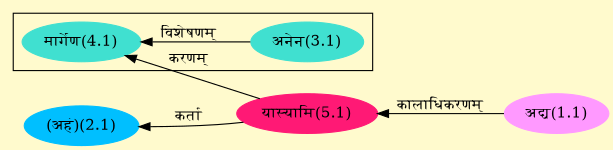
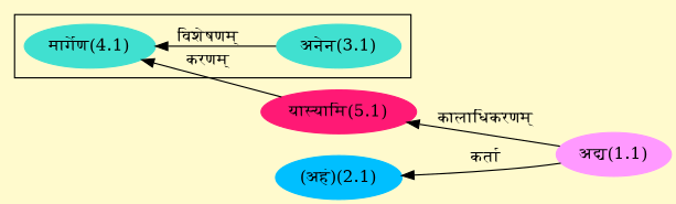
  digraph {
    bgcolor=lemonchiffon1
    compound=true
    rankdir=LR
    node [color="#40E0D0" style=filled]
    edge [dir=back]
    n1 [label="अनेन(3.1)"]
    n2 [label="मार्गेण(4.1)"]
    n3 [color="#FF1975" label="यास्यामि(5.1)"]
    n4 [color="#FF99FF" label="अद्य(1.1)"]
    n5 [color="#00BFFF" label="(अहं)(2.1)"]
    subgraph cluster_1 {
      n1
      n2
    }
    n2 -> n1 [label="विशेषणम्"]
    n2 -> n3 [label="करणम्"]
    n3 -> n4 [label="कालाधिकरणम्"]
-   n5 -> n3 [label="कर्ता"]
+   n5 -> n4 [label="कर्ता"]
  }
